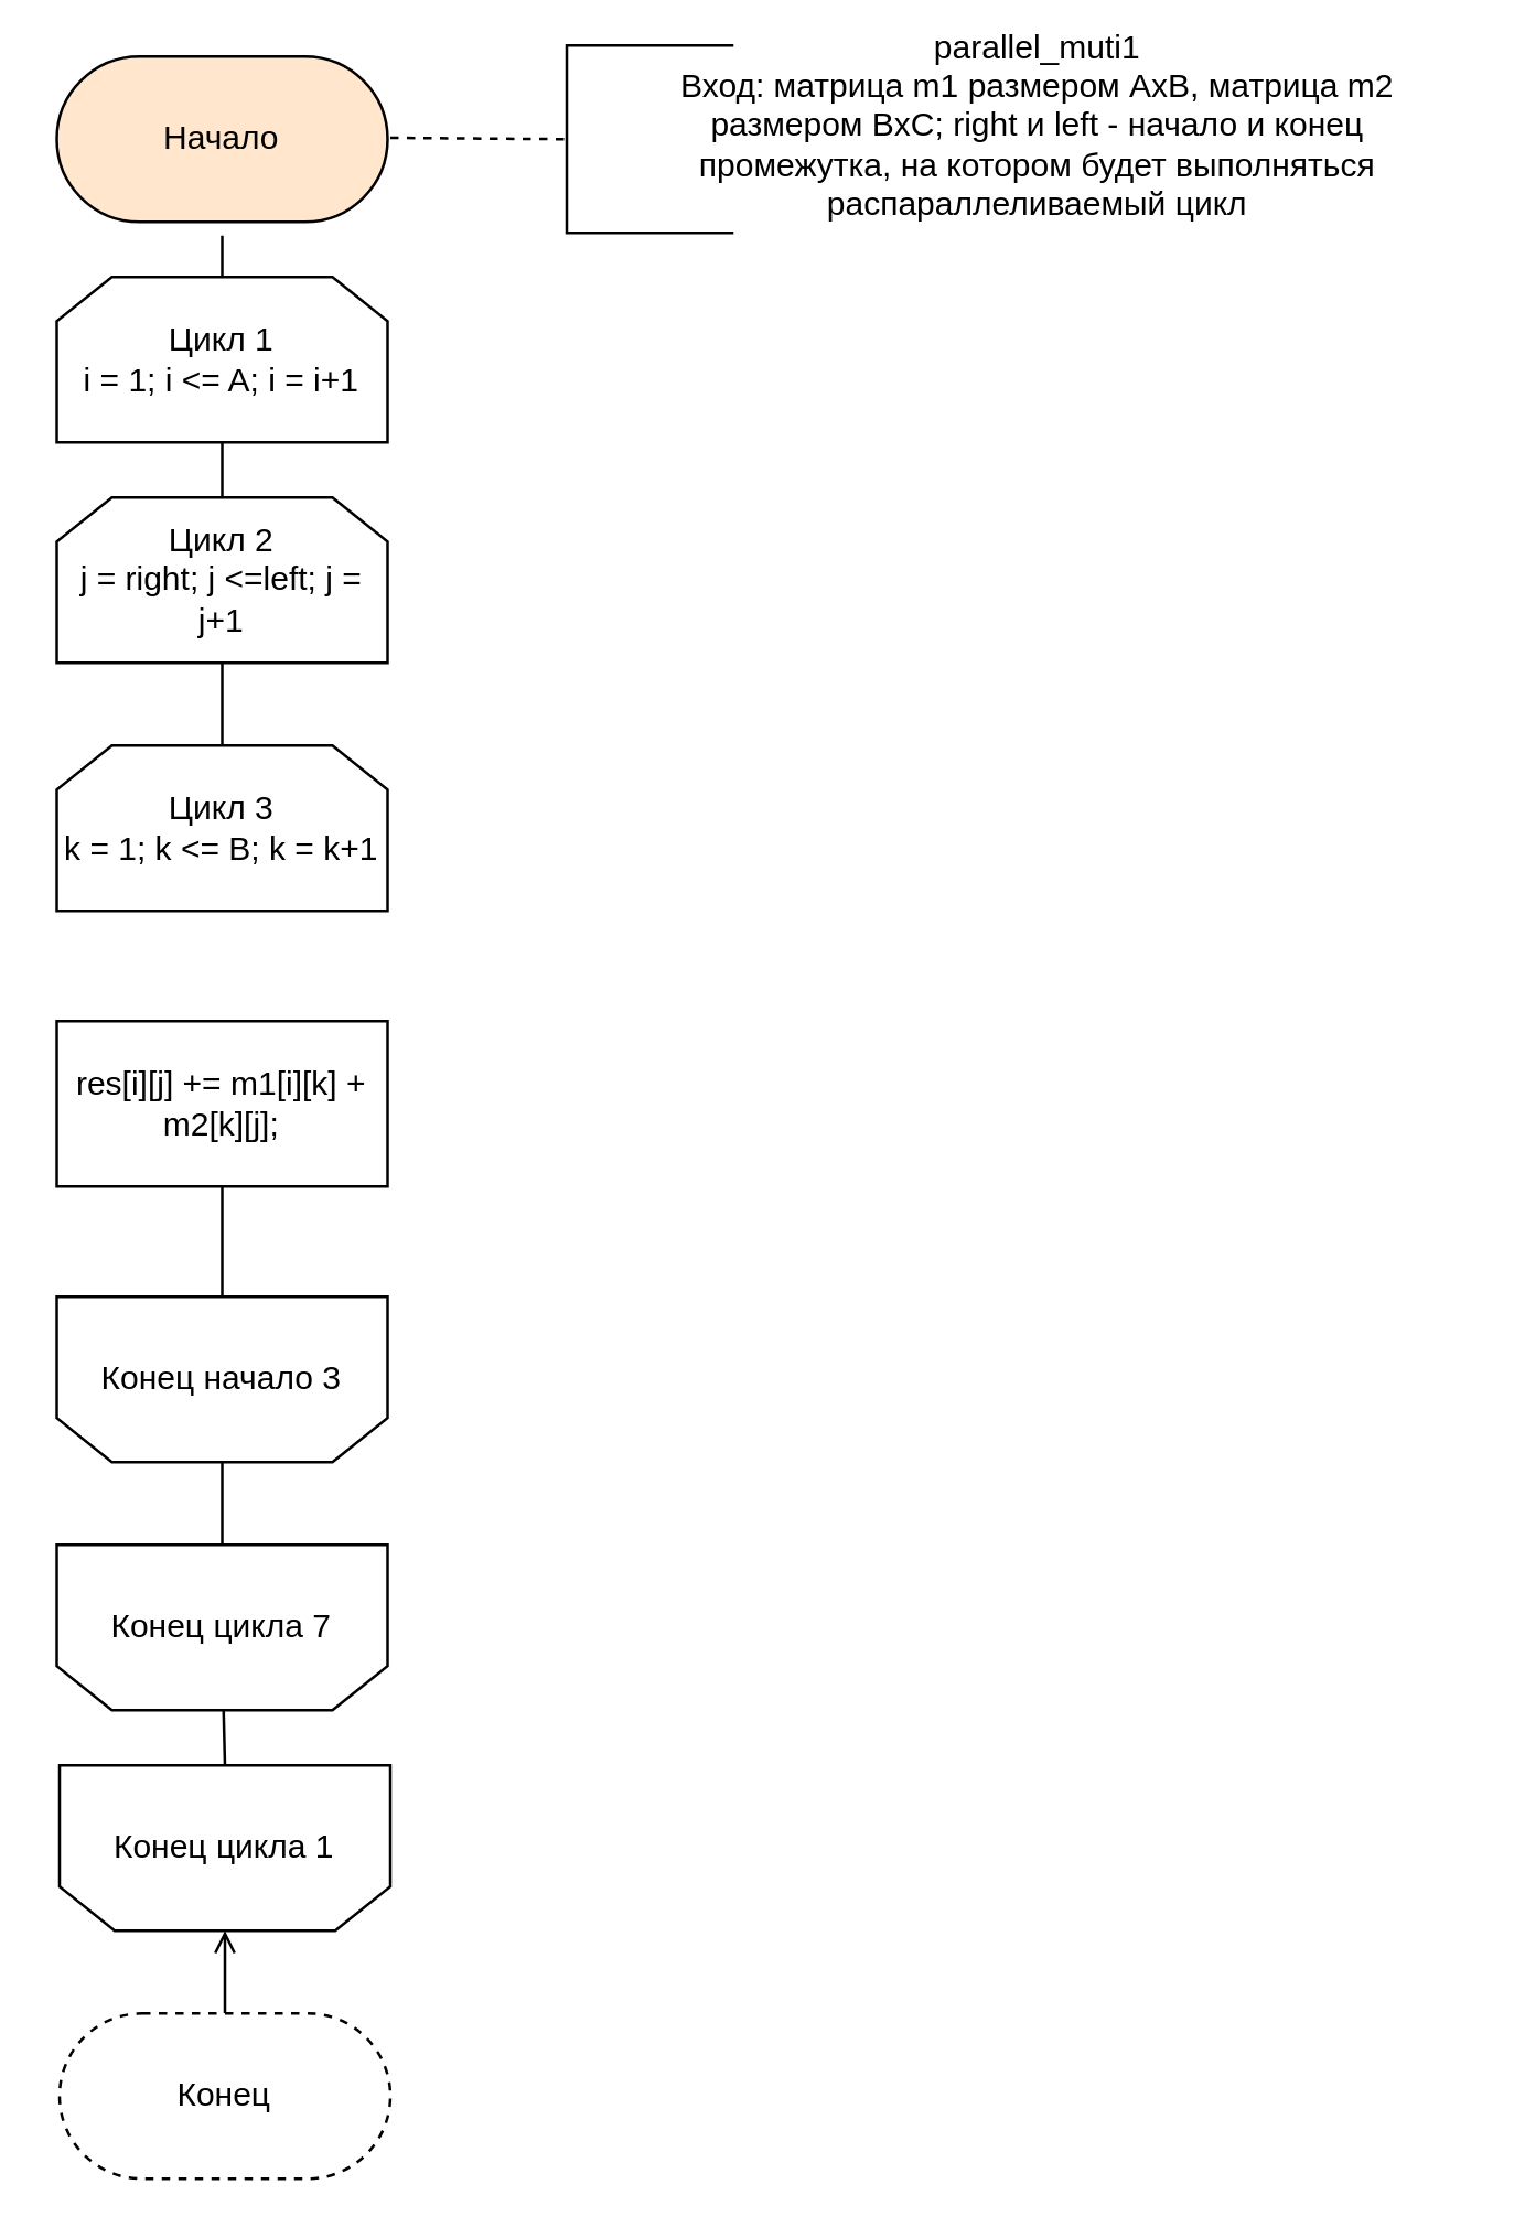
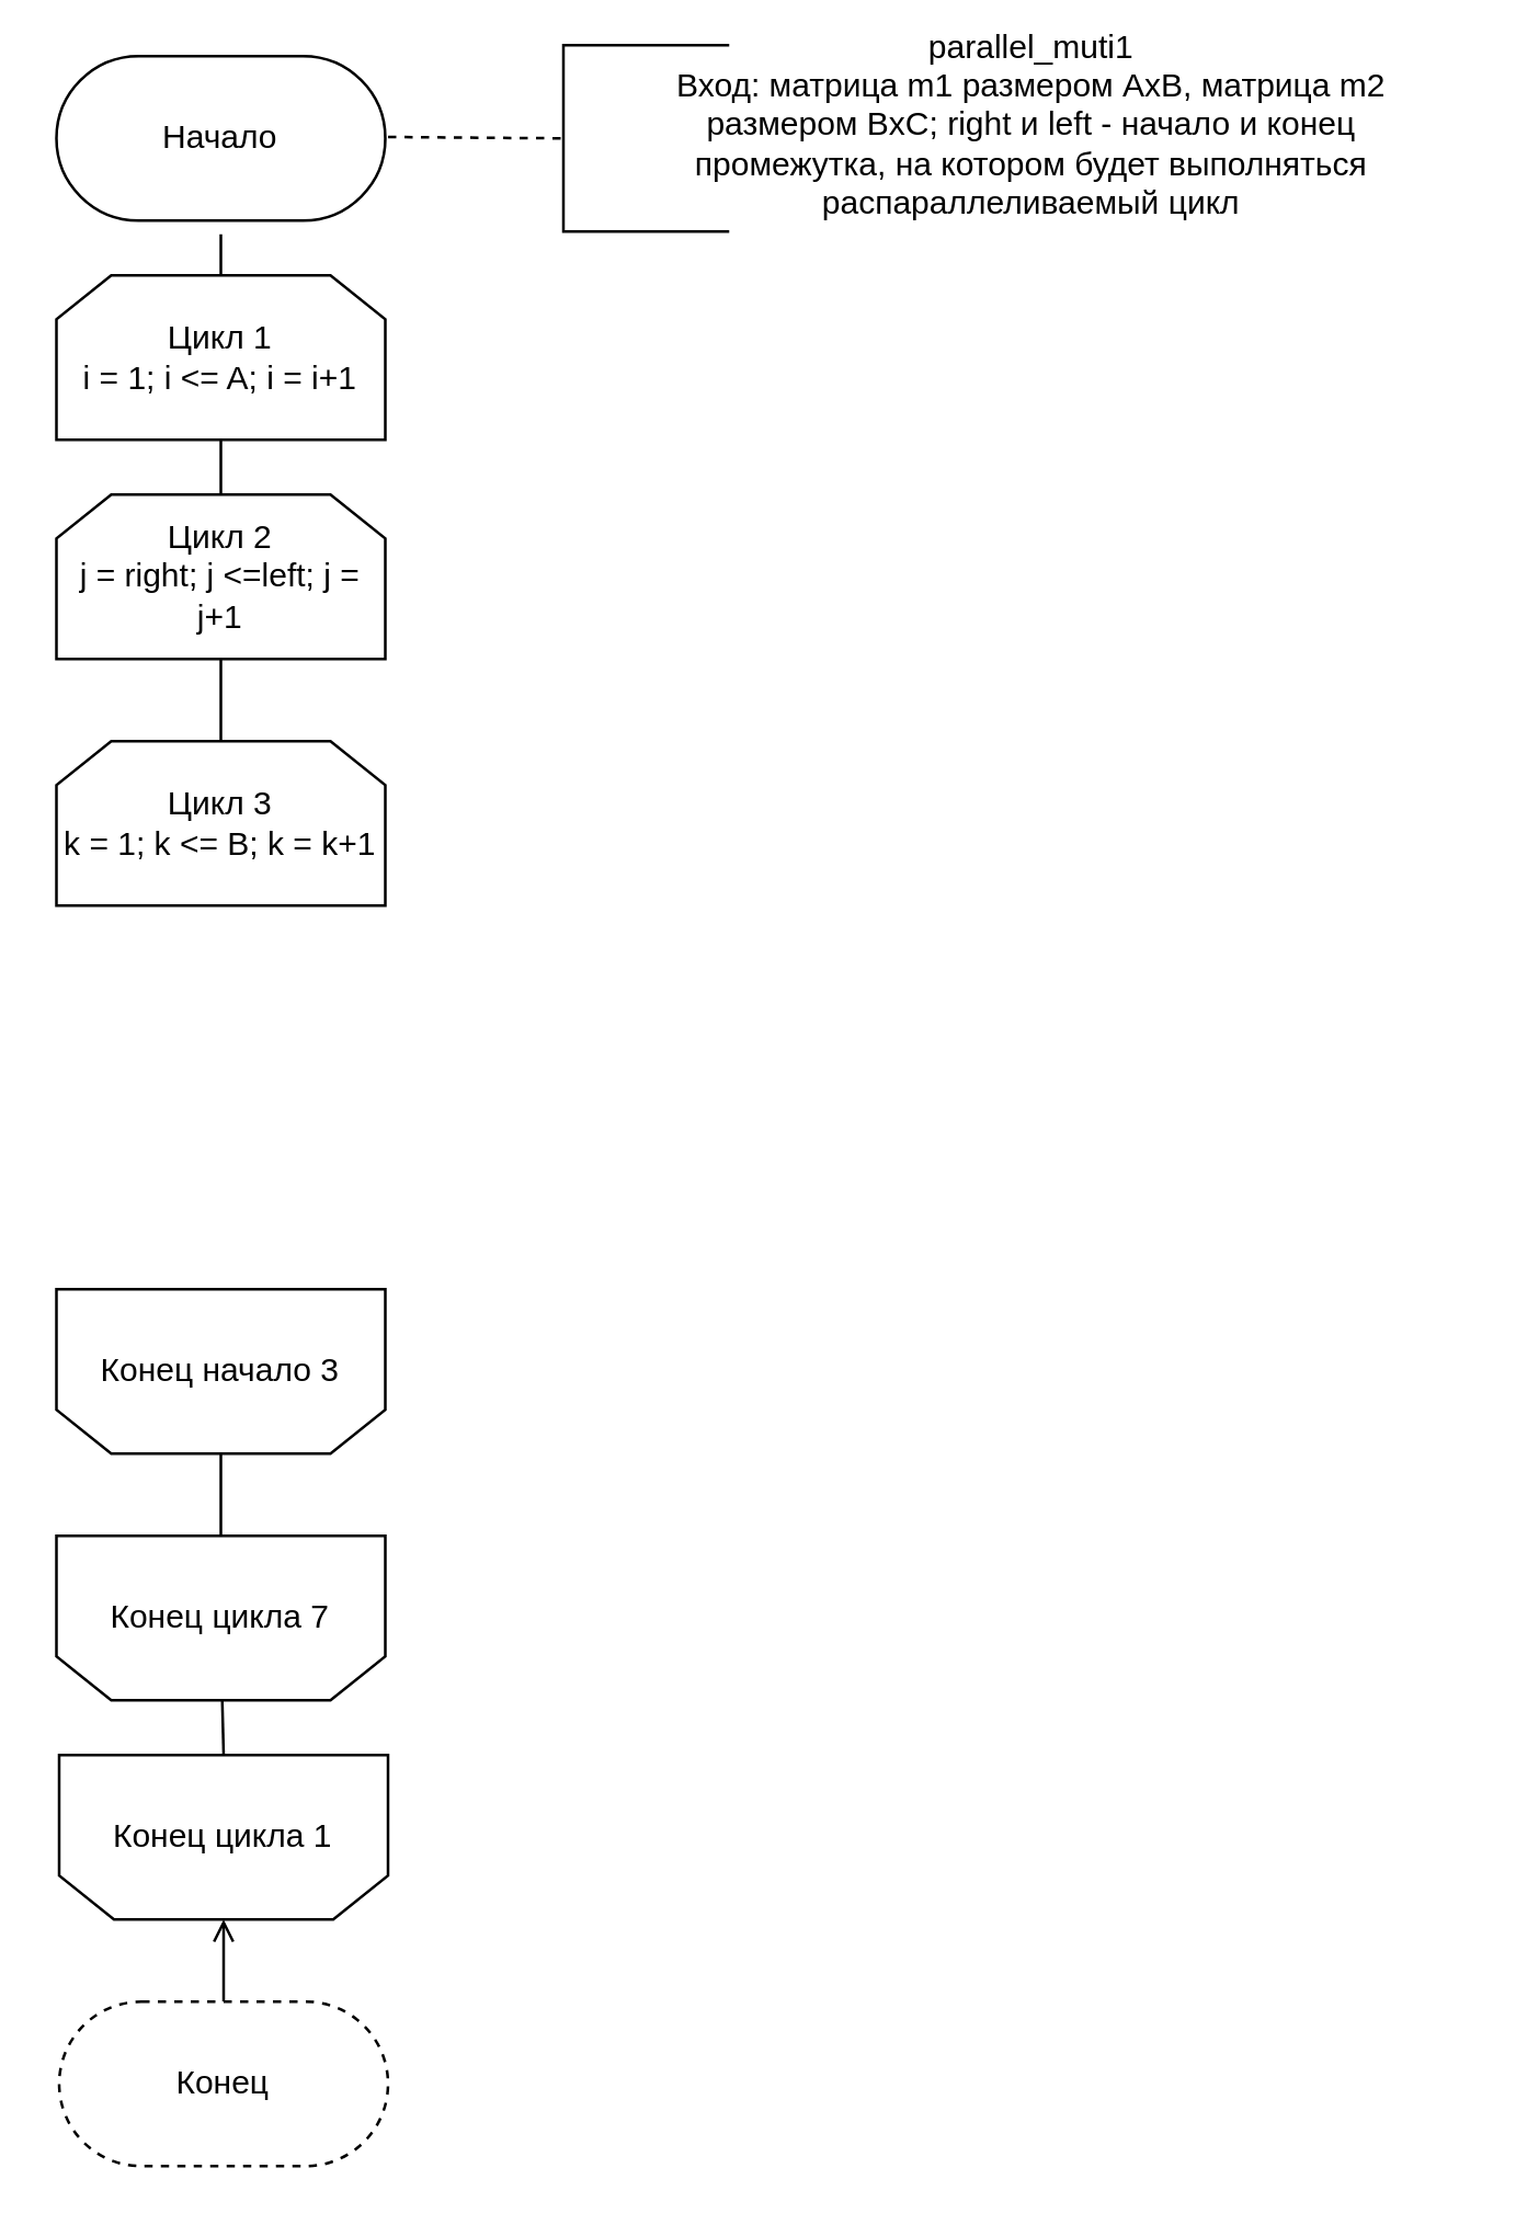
  <mxCell id="0" />
  <mxCell id="1" parent="0" />
- <mxCell id="2" value="Начало" style="rounded=1;whiteSpace=wrap;html=1;arcSize=50;fillColor=#ffe6cc;" parent="1" vertex="1"><mxGeometry x="20" y="20" width="120" height="60" as="geometry" /></mxCell>
+ <mxCell id="2" value="Начало" style="rounded=1;whiteSpace=wrap;html=1;arcSize=50;" parent="1" vertex="1"><mxGeometry x="20" y="20" width="120" height="60" as="geometry" /></mxCell>
  <mxCell id="3" value="parallel_muti1&lt;br&gt;Вход: матрица m1 размером AxB, матрица m2 размером BxC; right и left - начало и конец промежутка, на котором будет выполняться распараллеливаемый цикл" style="text;html=1;strokeColor=none;fillColor=none;align=center;verticalAlign=middle;whiteSpace=wrap;rounded=0;" parent="1" vertex="1"><mxGeometry x="221" y="30" width="310" height="30" as="geometry" /></mxCell>
  <mxCell id="4" value="Цикл 1&lt;br&gt;i = 1; i &amp;lt;= A; i = i+1" style="shape=loopLimit;whiteSpace=wrap;html=1;" parent="1" vertex="1"><mxGeometry x="20" y="100" width="120" height="60" as="geometry" /></mxCell>
  <mxCell id="5" value="Цикл 2&lt;br&gt;j = right; j &amp;lt;=left; j = j+1" style="shape=loopLimit;whiteSpace=wrap;html=1;" parent="1" vertex="1"><mxGeometry x="20" y="180" width="120" height="60" as="geometry" /></mxCell>
  <mxCell id="6" value="" style="endArrow=none;html=1;entryX=0.5;entryY=0;entryDx=0;entryDy=0;exitX=0.5;exitY=1;exitDx=0;exitDy=0;" parent="1" source="4" target="5" edge="1"><mxGeometry width="50" height="50" relative="1" as="geometry"><mxPoint x="-130" y="195" as="sourcePoint" /><mxPoint x="-80" y="145" as="targetPoint" /></mxGeometry></mxCell>
- <mxCell id="7" value="res[i][j] += m1[i][k] + m2[k][j];" style="rounded=0;whiteSpace=wrap;html=1;" parent="1" vertex="1"><mxGeometry x="20" y="370" width="120" height="60" as="geometry" /></mxCell>
  <mxCell id="8" value="" style="endArrow=none;html=1;exitX=0.5;exitY=1;exitDx=0;exitDy=0;entryX=0.5;entryY=0;entryDx=0;entryDy=0;" parent="1" source="5" target="19" edge="1"><mxGeometry width="50" height="50" relative="1" as="geometry"><mxPoint x="-120" y="285" as="sourcePoint" /><mxPoint x="81" y="260" as="targetPoint" /></mxGeometry></mxCell>
  <mxCell id="9" value="Конец цикла 1" style="shape=loopLimit;whiteSpace=wrap;html=1;direction=west;" parent="1" vertex="1"><mxGeometry x="21" y="640" width="120" height="60" as="geometry" /></mxCell>
  <mxCell id="10" value="" style="endArrow=none;html=1;entryX=0.5;entryY=1;entryDx=0;entryDy=0;" parent="1" target="15" edge="1"><mxGeometry width="50" height="50" relative="1" as="geometry"><mxPoint x="80" y="530" as="sourcePoint" /><mxPoint x="80" y="380" as="targetPoint" /></mxGeometry></mxCell>
  <mxCell id="11" value="" style="endArrow=none;html=1;entryX=0.5;entryY=1;entryDx=0;entryDy=0;exitX=0.5;exitY=0;exitDx=0;exitDy=0;" parent="1" target="9" edge="1"><mxGeometry width="50" height="50" relative="1" as="geometry"><mxPoint x="80" y="600" as="sourcePoint" /><mxPoint x="90.095" y="635.095" as="targetPoint" /></mxGeometry></mxCell>
  <mxCell id="12" value="" style="endArrow=open;html=1;entryX=0.5;entryY=0;entryDx=0;entryDy=0;exitX=0.5;exitY=0;exitDx=0;exitDy=0;" parent="1" source="13" target="9" edge="1"><mxGeometry width="50" height="50" relative="1" as="geometry"><mxPoint x="79.5" y="845" as="sourcePoint" /><mxPoint x="82.5" y="855" as="targetPoint" /></mxGeometry></mxCell>
  <mxCell id="13" value="Конец" style="rounded=1;whiteSpace=wrap;html=1;arcSize=50;dashed=1;" parent="1" vertex="1"><mxGeometry x="21" y="730" width="120" height="60" as="geometry" /></mxCell>
  <mxCell id="14" value="" style="endArrow=none;html=1;entryX=0.5;entryY=1;entryDx=0;entryDy=0;exitX=0.5;exitY=0;exitDx=0;exitDy=0;" parent="1" source="4" edge="1"><mxGeometry width="50" height="50" relative="1" as="geometry"><mxPoint x="201" y="80" as="sourcePoint" /><mxPoint x="80" y="85" as="targetPoint" /></mxGeometry></mxCell>
  <mxCell id="15" value="Конец цикла 7" style="shape=loopLimit;whiteSpace=wrap;html=1;direction=west;" parent="1" vertex="1"><mxGeometry x="20" y="560" width="120" height="60" as="geometry" /></mxCell>
  <mxCell id="16" value="" style="shape=partialRectangle;whiteSpace=wrap;html=1;bottom=1;right=1;left=1;top=0;fillColor=none;routingCenterX=-0.5;rotation=90;" parent="1" vertex="1"><mxGeometry x="201" y="20" width="68" height="60" as="geometry" /></mxCell>
  <mxCell id="17" value="" style="endArrow=none;dashed=1;html=1;entryX=0.5;entryY=1;entryDx=0;entryDy=0;" parent="1" target="16" edge="1"><mxGeometry width="50" height="50" relative="1" as="geometry"><mxPoint x="141" y="49.5" as="sourcePoint" /><mxPoint x="181" y="50" as="targetPoint" /></mxGeometry></mxCell>
  <mxCell id="18" value="Конец начало 3" style="shape=loopLimit;whiteSpace=wrap;html=1;direction=west;" parent="1" vertex="1"><mxGeometry x="20" y="470" width="120" height="60" as="geometry" /></mxCell>
  <mxCell id="19" value="Цикл 3&lt;br&gt;k = 1; k &amp;lt;= B; k = k+1" style="shape=loopLimit;whiteSpace=wrap;html=1;" parent="1" vertex="1"><mxGeometry x="20" y="270" width="120" height="60" as="geometry" /></mxCell>
- <mxCell id="20" value="" style="endArrow=none;html=1;entryX=0.5;entryY=1;entryDx=0;entryDy=0;exitX=0.5;exitY=1;exitDx=0;exitDy=0;" parent="1" source="18" target="7" edge="1"><mxGeometry width="50" height="50" relative="1" as="geometry"><mxPoint x="-149" y="490" as="sourcePoint" /><mxPoint x="-99" y="440" as="targetPoint" /></mxGeometry></mxCell>
